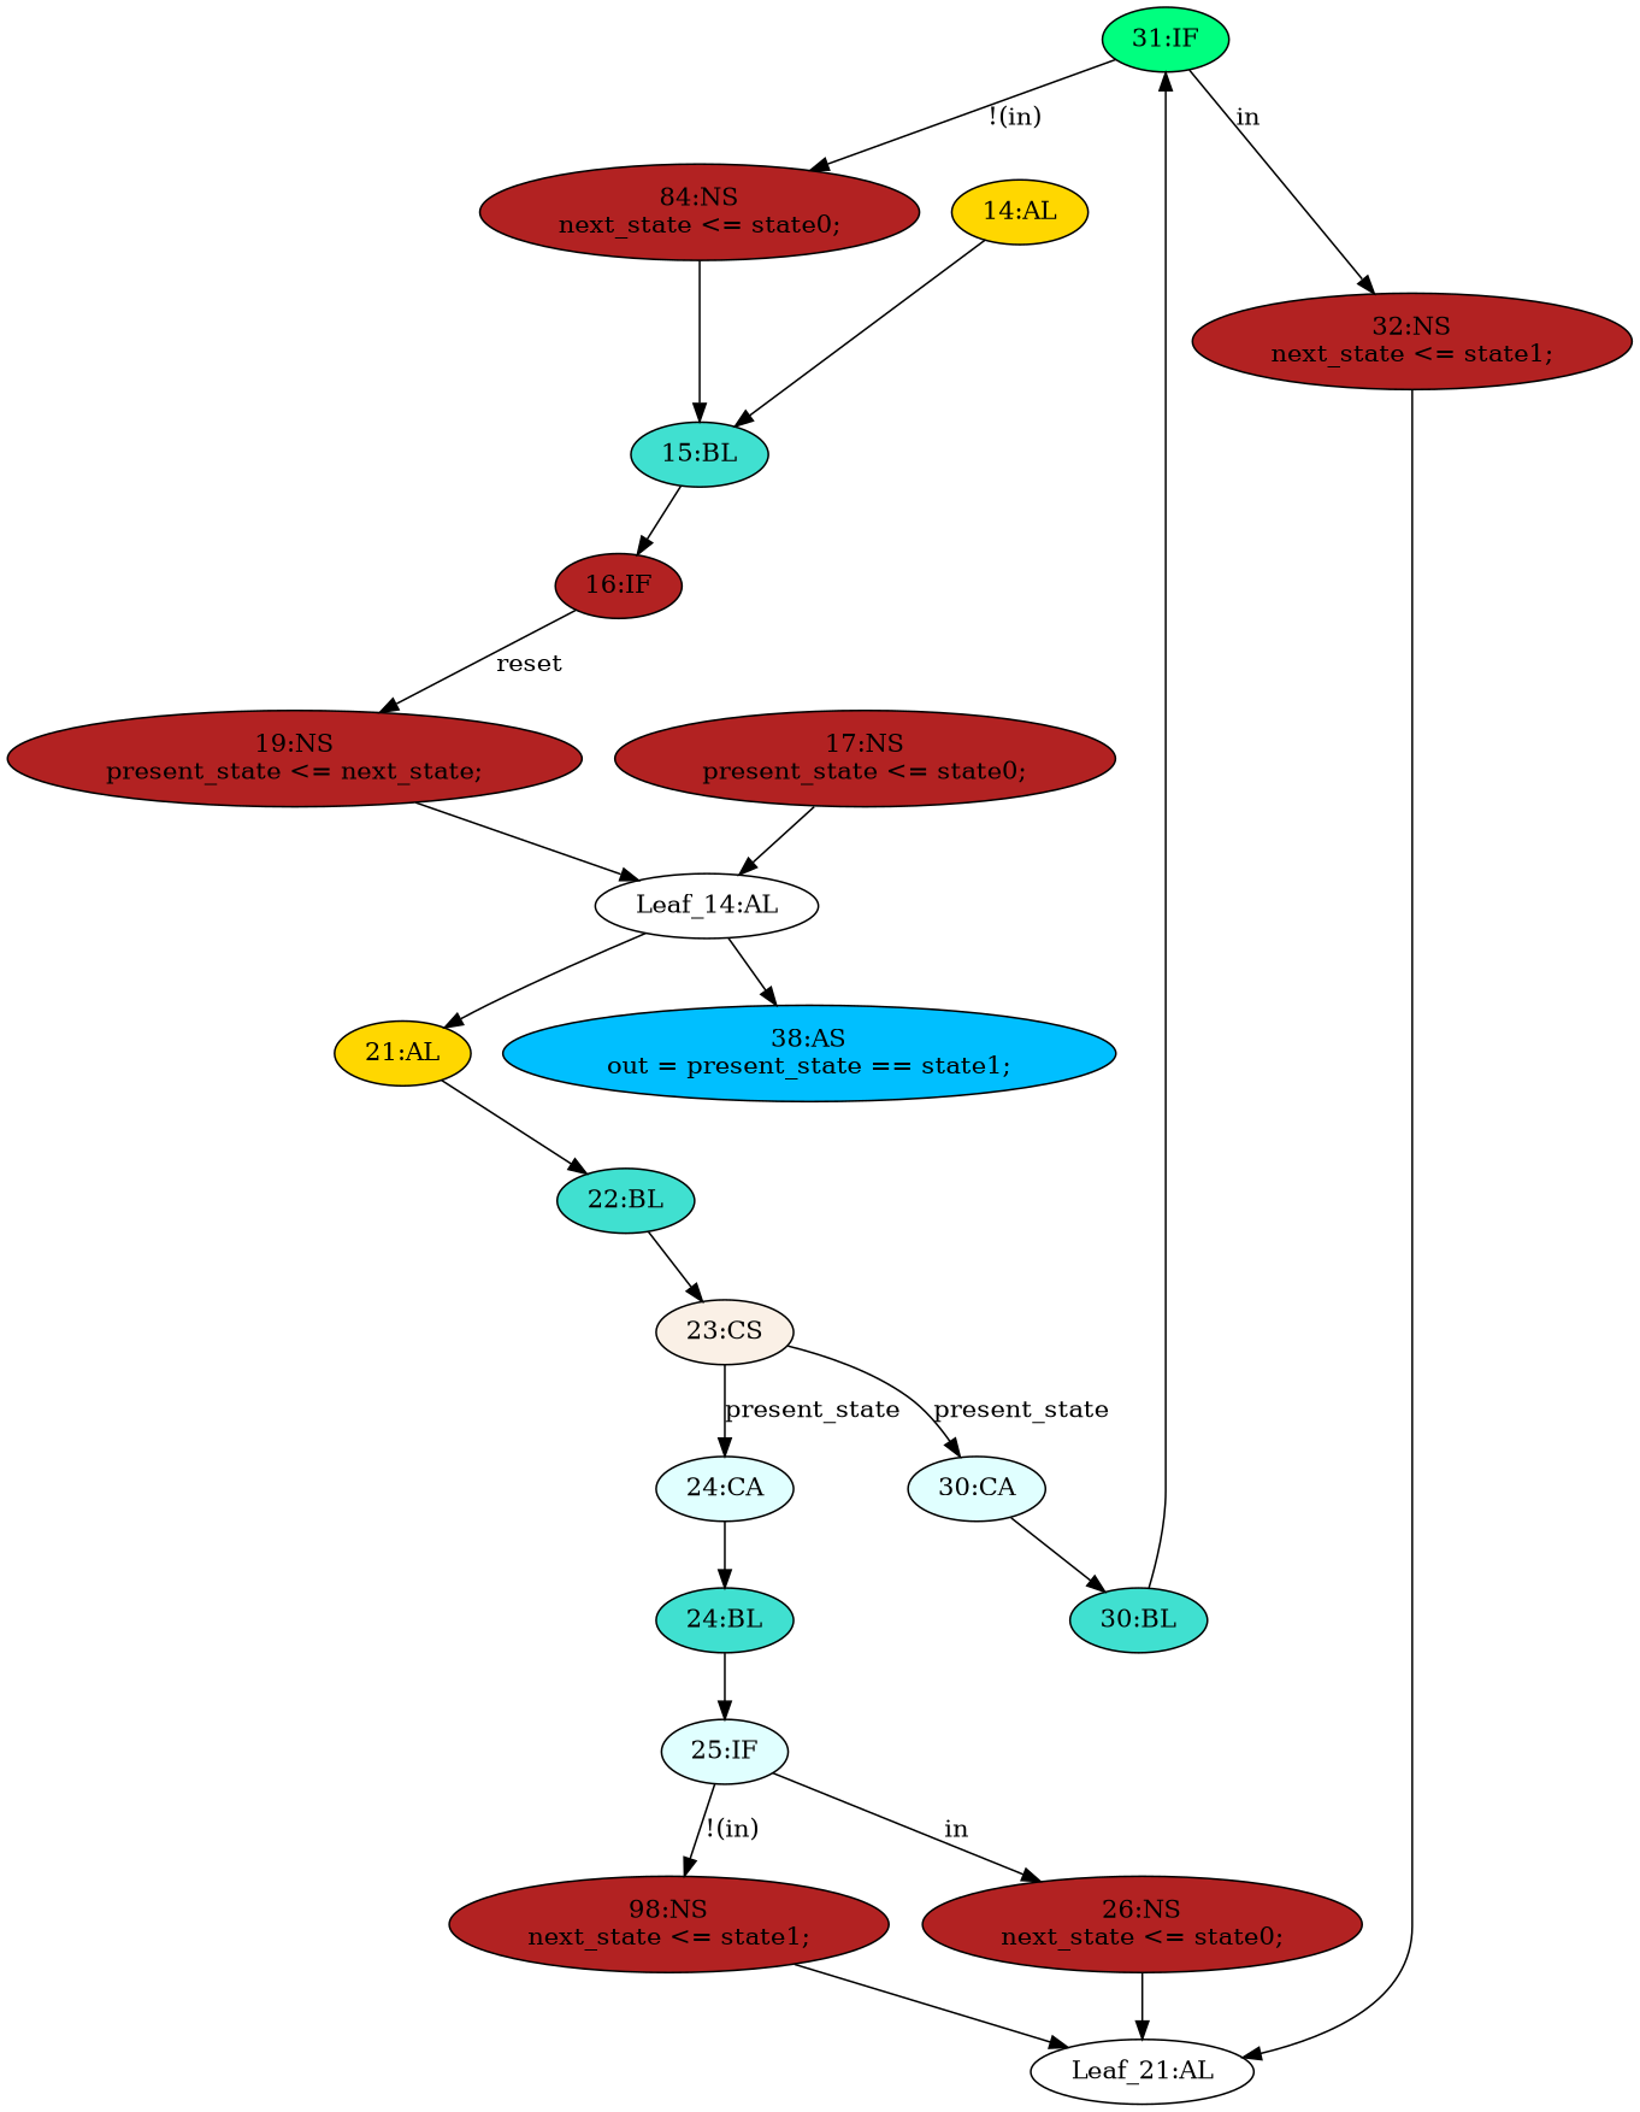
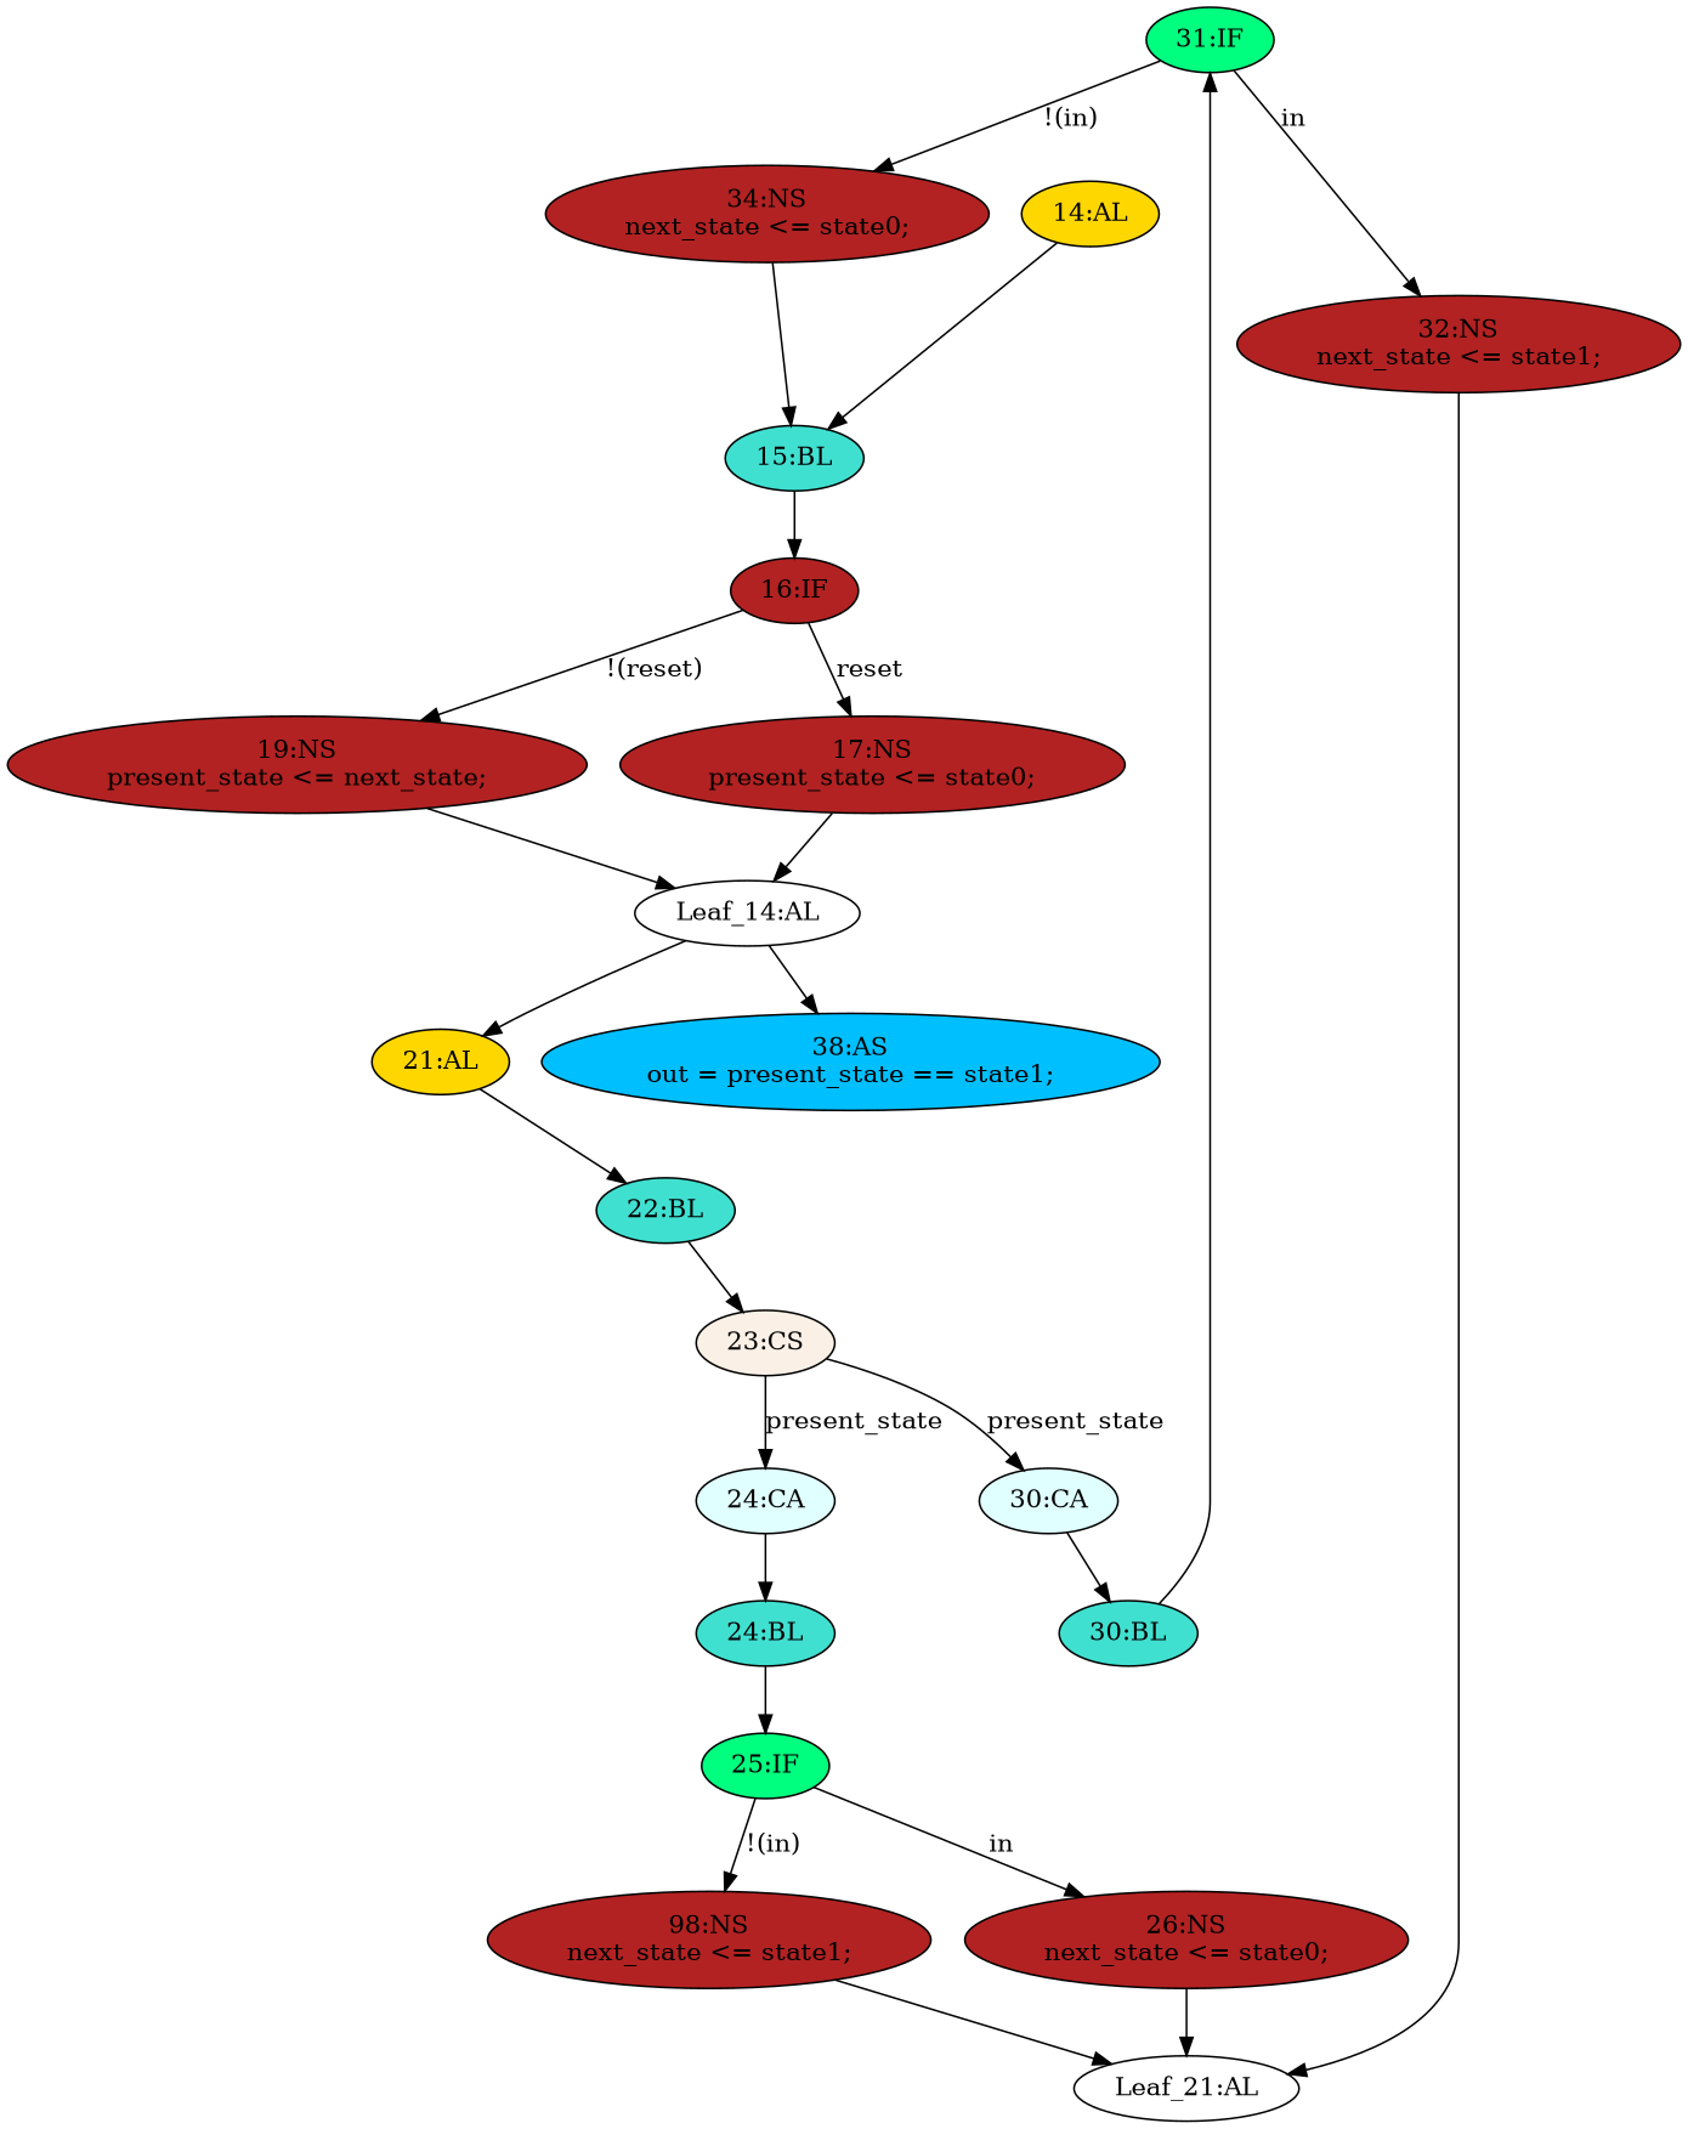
  strict digraph {
    node [fillcolor=firebrick statements="[]" style=filled typ=NonblockingSubstitution]
    edge [cond="[]" lineno=None]
    n1 [ast="<pyverilog.vparser.ast.Case object at 0x7f9a2d6e6750>" fillcolor=lightcyan label="24:CA" typ=Case]
    n2 [ast="<pyverilog.vparser.ast.Block object at 0x7f9a2d6e6ad0>" fillcolor=turquoise label="24:BL" typ=Block]
-   n3 [ast="<pyverilog.vparser.ast.IfStatement object at 0x7f9a2d6e6550>" fillcolor=lightcyan label="25:IF" typ=IfStatement]
+   n3 [ast="<pyverilog.vparser.ast.IfStatement object at 0x7f9a2d6e6550>" fillcolor=springgreen label="25:IF" typ=IfStatement]
    n4 [ast="<pyverilog.vparser.ast.NonblockingSubstitution object at 0x7f9a2db01610>" label="26:NS\nnext_state <= state0;" statements="[<pyverilog.vparser.ast.NonblockingSubstitution object at 0x7f9a2db01610>]"]
    n5 [ast="<pyverilog.vparser.ast.NonblockingSubstitution object at 0x7f9a2d7607d0>" label="98:NS\nnext_state <= state1;" statements="[<pyverilog.vparser.ast.NonblockingSubstitution object at 0x7f9a2d7607d0>]"]
    n6 [ast="<pyverilog.vparser.ast.Case object at 0x7f9a2d760450>" fillcolor=lightcyan label="30:CA" typ=Case]
    n7 [ast="<pyverilog.vparser.ast.Block object at 0x7f9a2d760d10>" fillcolor=turquoise label="30:BL" typ=Block]
    n8 [ast="<pyverilog.vparser.ast.IfStatement object at 0x7f9a2efe8ad0>" fillcolor=springgreen label="31:IF" typ=IfStatement]
    n9 [ast="<pyverilog.vparser.ast.NonblockingSubstitution object at 0x7f9a2d358b10>" label="32:NS\nnext_state <= state1;" statements="[<pyverilog.vparser.ast.NonblockingSubstitution object at 0x7f9a2d358b10>]"]
-   n10 [ast="<pyverilog.vparser.ast.NonblockingSubstitution object at 0x7f9a2d358350>" label="84:NS\nnext_state <= state0;" statements="[<pyverilog.vparser.ast.NonblockingSubstitution object at 0x7f9a2d358350>]"]
+   n10 [ast="<pyverilog.vparser.ast.NonblockingSubstitution object at 0x7f9a2d358350>" label="34:NS\nnext_state <= state0;" statements="[<pyverilog.vparser.ast.NonblockingSubstitution object at 0x7f9a2d358350>]"]
    n11 [ast="<pyverilog.vparser.ast.Block object at 0x7f9a2d6fdd10>" fillcolor=turquoise label="22:BL" typ=Block]
    n12 [ast="<pyverilog.vparser.ast.CaseStatement object at 0x7f9a2d760f90>" fillcolor=linen label="23:CS" typ=CaseStatement]
    n13 [ast="<pyverilog.vparser.ast.Always object at 0x7f9a2d6e34d0>" clk_sens=True fillcolor=gold label="14:AL" sens="['clk']" typ=Always use_var="['reset', 'next_state']"]
    n14 [ast="<pyverilog.vparser.ast.Block object at 0x7f9a2d6e3610>" fillcolor=turquoise label="15:BL" typ=Block]
    n15 [ast="<pyverilog.vparser.ast.IfStatement object at 0x7f9a2d68e4d0>" label="16:IF" typ=IfStatement]
    n16 [ast="<pyverilog.vparser.ast.NonblockingSubstitution object at 0x7f9a2d6f1390>" label="19:NS\npresent_state <= next_state;" statements="[<pyverilog.vparser.ast.NonblockingSubstitution object at 0x7f9a2d6f1390>]"]
    n17 [ast="<pyverilog.vparser.ast.NonblockingSubstitution object at 0x7f9a2d68e550>" label="17:NS\npresent_state <= state0;" statements="[<pyverilog.vparser.ast.NonblockingSubstitution object at 0x7f9a2d68e550>]"]
    n18 [def_var="['present_state']" label="Leaf_14:AL" fillcolor="" statements="" style="" typ=""]
    n19 [ast="<pyverilog.vparser.ast.Assign object at 0x7f9a2d358610>" def_var="['out']" fillcolor=deepskyblue label="38:AS\nout = present_state == state1;" typ=Assign use_var="['present_state']"]
    n20 [ast="<pyverilog.vparser.ast.Always object at 0x7f9a2d6e6650>" clk_sens=False fillcolor=gold label="21:AL" sens="['present_state', 'in']" typ=Always use_var="['present_state', 'in']"]
    n21 [def_var="['next_state']" label="Leaf_21:AL" fillcolor="" statements="" style="" typ=""]
    n1 -> n2
    n2 -> n3
    n3 -> n4 [cond="['in']" label=in lineno=25]
    n3 -> n5 [cond="['in']" label="!(in)" lineno=25]
    n4 -> n21
    n5 -> n21
    n6 -> n7
    n7 -> n8
    n8 -> n9 [cond="['in']" label=in lineno=31]
    n8 -> n10 [cond="['in']" label="!(in)" lineno=31]
    n9 -> n21
    n10 -> n14
    n11 -> n12
    n12 -> n1 [cond="['present_state']" label=present_state lineno=23]
    n12 -> n6 [cond="['present_state']" label=present_state lineno=23]
    n13 -> n14
    n14 -> n15
-   n15 -> n16 [cond="['reset']" label=reset lineno=16]
+   n15 -> n16 [cond="['reset']" label="!(reset)" lineno=16]
+   n15 -> n17 [cond="['reset']" label=reset lineno=16]
    n16 -> n18
    n17 -> n18
    n18 -> n19 [cond="" lineno=""]
    n18 -> n20 [cond="" lineno=""]
    n20 -> n11
  }
